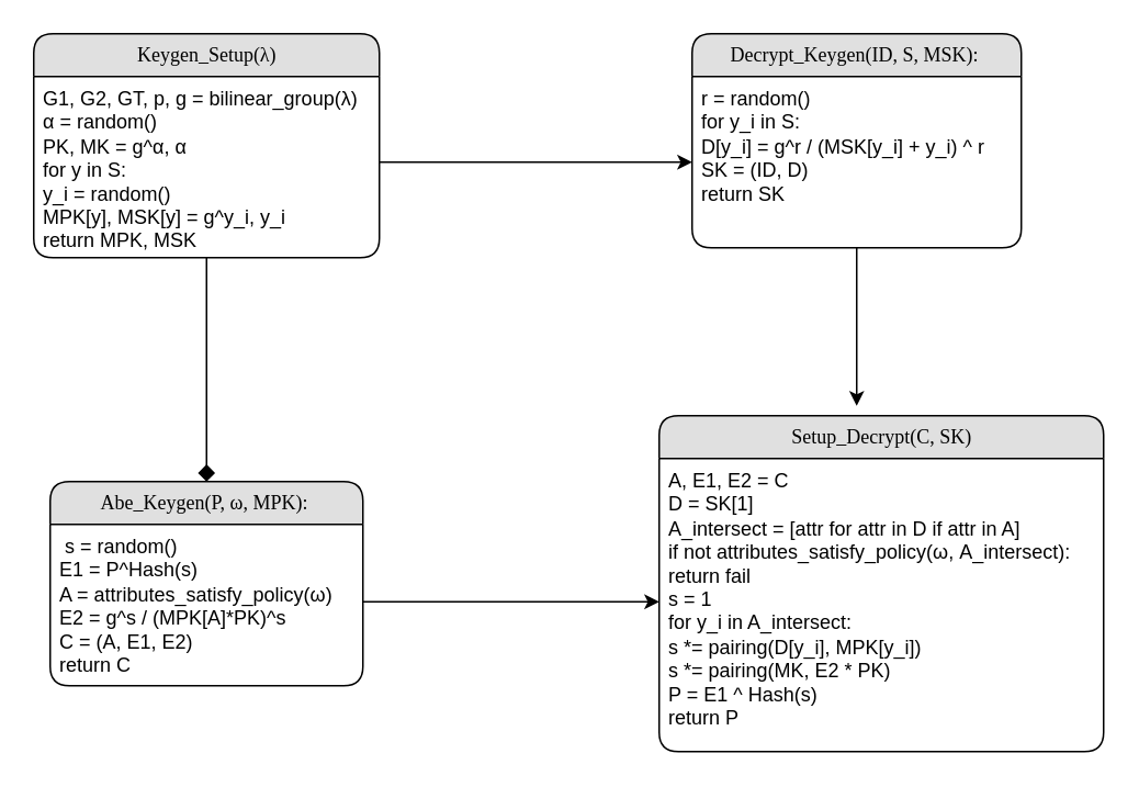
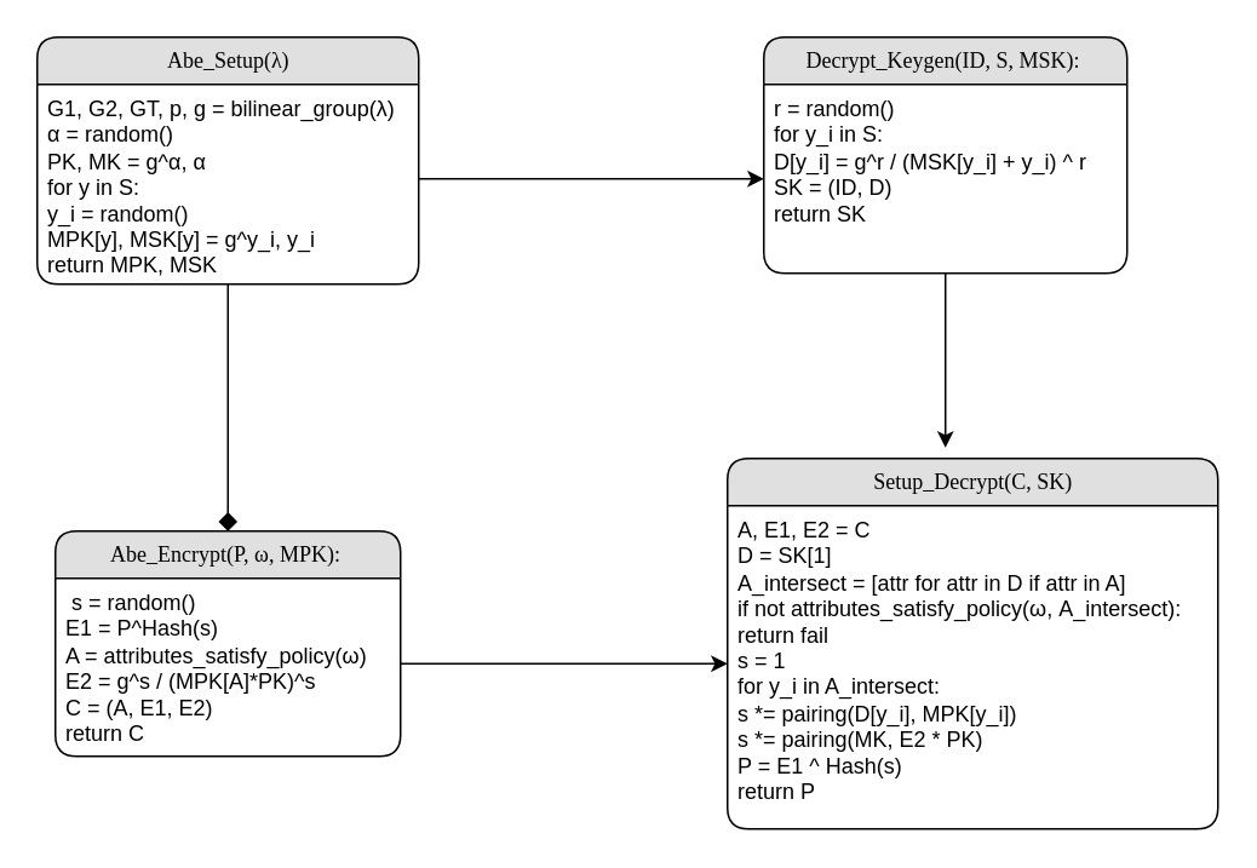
  <mxCell id="0" />
  <mxCell id="1" parent="0" />
- <mxCell id="2" value="Keygen_Setup(λ)" style="swimlane;html=1;fontStyle=0;childLayout=stackLayout;horizontal=1;startSize=26;fillColor=#e0e0e0;horizontalStack=0;resizeParent=1;resizeLast=0;collapsible=1;marginBottom=0;swimlaneFillColor=#ffffff;align=center;rounded=1;shadow=0;comic=0;labelBackgroundColor=none;strokeWidth=1;fontFamily=Verdana;fontSize=12" parent="1" vertex="1"><mxGeometry x="20" y="20" width="210" height="136" as="geometry" /></mxCell>
+ <mxCell id="2" value="Abe_Setup(λ)" style="swimlane;html=1;fontStyle=0;childLayout=stackLayout;horizontal=1;startSize=26;fillColor=#e0e0e0;horizontalStack=0;resizeParent=1;resizeLast=0;collapsible=1;marginBottom=0;swimlaneFillColor=#ffffff;align=center;rounded=1;shadow=0;comic=0;labelBackgroundColor=none;strokeWidth=1;fontFamily=Verdana;fontSize=12" parent="1" vertex="1"><mxGeometry x="20" y="20" width="210" height="136" as="geometry" /></mxCell>
  <mxCell id="3" value="G1, G2, GT, p, g = bilinear_group(λ)&amp;nbsp;&lt;br&gt;    α = random()&lt;br&gt;    PK, MK = g^α, α&lt;br&gt;for y in S:&lt;br&gt;        y_i = random()&lt;br&gt;        MPK[y], MSK[y] = g^y_i, y_i&lt;br&gt;    return MPK, MSK" style="text;html=1;strokeColor=none;fillColor=none;spacingLeft=4;spacingRight=4;whiteSpace=wrap;overflow=hidden;rotatable=0;points=[[0,0.5],[1,0.5]];portConstraint=eastwest;" parent="2" vertex="1"><mxGeometry y="26" width="210" height="104" as="geometry" /></mxCell>
  <mxCell id="4" style="edgeStyle=orthogonalEdgeStyle;rounded=0;orthogonalLoop=1;jettySize=auto;html=1;" edge="1" parent="1" source="5"><mxGeometry relative="1" as="geometry"><mxPoint x="520" y="246" as="targetPoint" /></mxGeometry></mxCell>
  <mxCell id="5" value="Decrypt_Keygen(ID, S, MSK):&amp;nbsp;" style="swimlane;html=1;fontStyle=0;childLayout=stackLayout;horizontal=1;startSize=26;fillColor=#e0e0e0;horizontalStack=0;resizeParent=1;resizeLast=0;collapsible=1;marginBottom=0;swimlaneFillColor=#ffffff;align=center;rounded=1;shadow=0;comic=0;labelBackgroundColor=none;strokeWidth=1;fontFamily=Verdana;fontSize=12" parent="1" vertex="1"><mxGeometry x="420" y="20" width="200" height="130" as="geometry"><mxRectangle x="560" y="74" width="190" height="30" as="alternateBounds" /></mxGeometry></mxCell>
  <mxCell id="6" value="r = random()&lt;br&gt;for y_i in S:&lt;br&gt;        D[y_i] = g^r / (MSK[y_i] + y_i) ^ r&lt;br&gt;    SK = (ID, D)&lt;br&gt;    return SK" style="text;html=1;strokeColor=none;fillColor=none;spacingLeft=4;spacingRight=4;whiteSpace=wrap;overflow=hidden;rotatable=0;points=[[0,0.5],[1,0.5]];portConstraint=eastwest;" parent="5" vertex="1"><mxGeometry y="26" width="200" height="84" as="geometry" /></mxCell>
- <mxCell id="7" value="Abe_Keygen(P, ω, MPK):&amp;nbsp;" style="swimlane;html=1;fontStyle=0;childLayout=stackLayout;horizontal=1;startSize=26;fillColor=#e0e0e0;horizontalStack=0;resizeParent=1;resizeLast=0;collapsible=1;marginBottom=0;swimlaneFillColor=#ffffff;align=center;rounded=1;shadow=0;comic=0;labelBackgroundColor=none;strokeWidth=1;fontFamily=Verdana;fontSize=12" parent="1" vertex="1"><mxGeometry x="30" y="292" width="190" height="124" as="geometry" /></mxCell>
+ <mxCell id="7" value="Abe_Encrypt(P, ω, MPK):&amp;nbsp;" style="swimlane;html=1;fontStyle=0;childLayout=stackLayout;horizontal=1;startSize=26;fillColor=#e0e0e0;horizontalStack=0;resizeParent=1;resizeLast=0;collapsible=1;marginBottom=0;swimlaneFillColor=#ffffff;align=center;rounded=1;shadow=0;comic=0;labelBackgroundColor=none;strokeWidth=1;fontFamily=Verdana;fontSize=12" parent="1" vertex="1"><mxGeometry x="30" y="292" width="190" height="124" as="geometry" /></mxCell>
  <mxCell id="8" value="&amp;nbsp;s = random()&lt;br&gt;    E1 = P^Hash(s)&lt;br&gt;    A = attributes_satisfy_policy(ω)&lt;br&gt;    E2 = g^s / (MPK[A]*PK)^s&lt;br&gt;    C = (A, E1, E2)&lt;br&gt;    return C" style="text;html=1;strokeColor=none;fillColor=none;spacingLeft=4;spacingRight=4;whiteSpace=wrap;overflow=hidden;rotatable=0;points=[[0,0.5],[1,0.5]];portConstraint=eastwest;" parent="7" vertex="1"><mxGeometry y="26" width="190" height="94" as="geometry" /></mxCell>
  <mxCell id="9" value="Setup_Decrypt(C, SK)" style="swimlane;html=1;fontStyle=0;childLayout=stackLayout;horizontal=1;startSize=26;fillColor=#e0e0e0;horizontalStack=0;resizeParent=1;resizeLast=0;collapsible=1;marginBottom=0;swimlaneFillColor=#ffffff;align=center;rounded=1;shadow=0;comic=0;labelBackgroundColor=none;strokeWidth=1;fontFamily=Verdana;fontSize=12" parent="1" vertex="1"><mxGeometry x="400" y="252" width="270" height="204" as="geometry" /></mxCell>
  <mxCell id="10" value="A, E1, E2 = C&lt;br/&gt;    D = SK[1]&lt;br/&gt;    A_intersect = [attr for attr in D if attr in A]&lt;br/&gt;    if not attributes_satisfy_policy(ω, A_intersect):&lt;br/&gt;        return fail&lt;br/&gt;    s = 1&lt;br/&gt;    for y_i in A_intersect:&lt;br/&gt;        s *= pairing(D[y_i], MPK[y_i])&lt;br/&gt;    s *= pairing(MK, E2 * PK)&lt;br/&gt;    P = E1 ^ Hash(s)&lt;br/&gt;    return P" style="text;html=1;strokeColor=none;fillColor=none;spacingLeft=4;spacingRight=4;whiteSpace=wrap;overflow=hidden;rotatable=0;points=[[0,0.5],[1,0.5]];portConstraint=eastwest;" parent="9" vertex="1"><mxGeometry y="26" width="270" height="174" as="geometry" /></mxCell>
  <mxCell id="11" style="edgeStyle=orthogonalEdgeStyle;html=1;labelBackgroundColor=none;startFill=0;startSize=8;endFill=1;endSize=8;fontFamily=Verdana;fontSize=12;endArrow=diamond;" parent="1" source="2" target="7" edge="1"><mxGeometry relative="1" as="geometry" /></mxCell>
  <mxCell id="12" style="edgeStyle=orthogonalEdgeStyle;rounded=0;orthogonalLoop=1;jettySize=auto;html=1;entryX=0;entryY=0.619;entryDx=0;entryDy=0;entryPerimeter=0;" edge="1" parent="1" source="3" target="6"><mxGeometry relative="1" as="geometry" /></mxCell>
  <mxCell id="13" style="edgeStyle=orthogonalEdgeStyle;rounded=0;orthogonalLoop=1;jettySize=auto;html=1;" edge="1" parent="1" source="8" target="10"><mxGeometry relative="1" as="geometry" /></mxCell>
